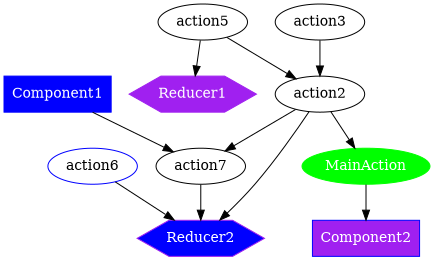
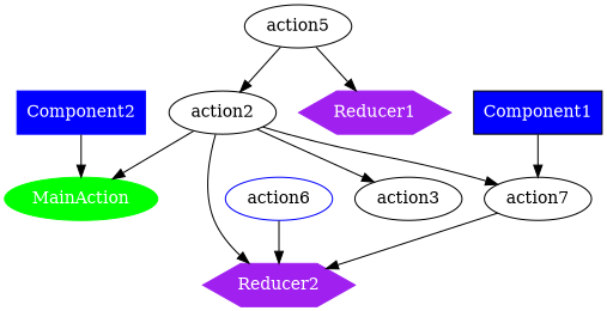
  digraph {
    MainAction [color=green fillcolor=green fontcolor=white style=filled]
-   Component1 [color=blue fillcolor=blue fontcolor=white shape=box style=filled]
+   Component1 [color=black fillcolor=blue fontcolor=white shape=box style=filled]
    n3 [label=action7]
-   Reducer2 [color=purple fillcolor=blue fontcolor=white shape=hexagon style=filled]
-   Component2 [color=blue fillcolor=purple fontcolor=white shape=box style=filled]
+   Reducer2 [color=purple fillcolor=purple fontcolor=white shape=hexagon style=filled]
+   Component2 [color=blue fillcolor=blue fontcolor=white shape=box style=filled]
    Reducer1 [color=purple fillcolor=purple fontcolor=white shape=hexagon style=filled]
    action5
    action2
    action6 [color=blue]
    action3
    Component1 -> n3
    n3 -> Reducer2
-   MainAction -> Component2
+   Component2 -> MainAction
    action5 -> Reducer1
    action5 -> action2
    action2 -> MainAction
    action2 -> n3
    action2 -> Reducer2
    action6 -> Reducer2
-   action3 -> action2
+   action2 -> action3
  }
